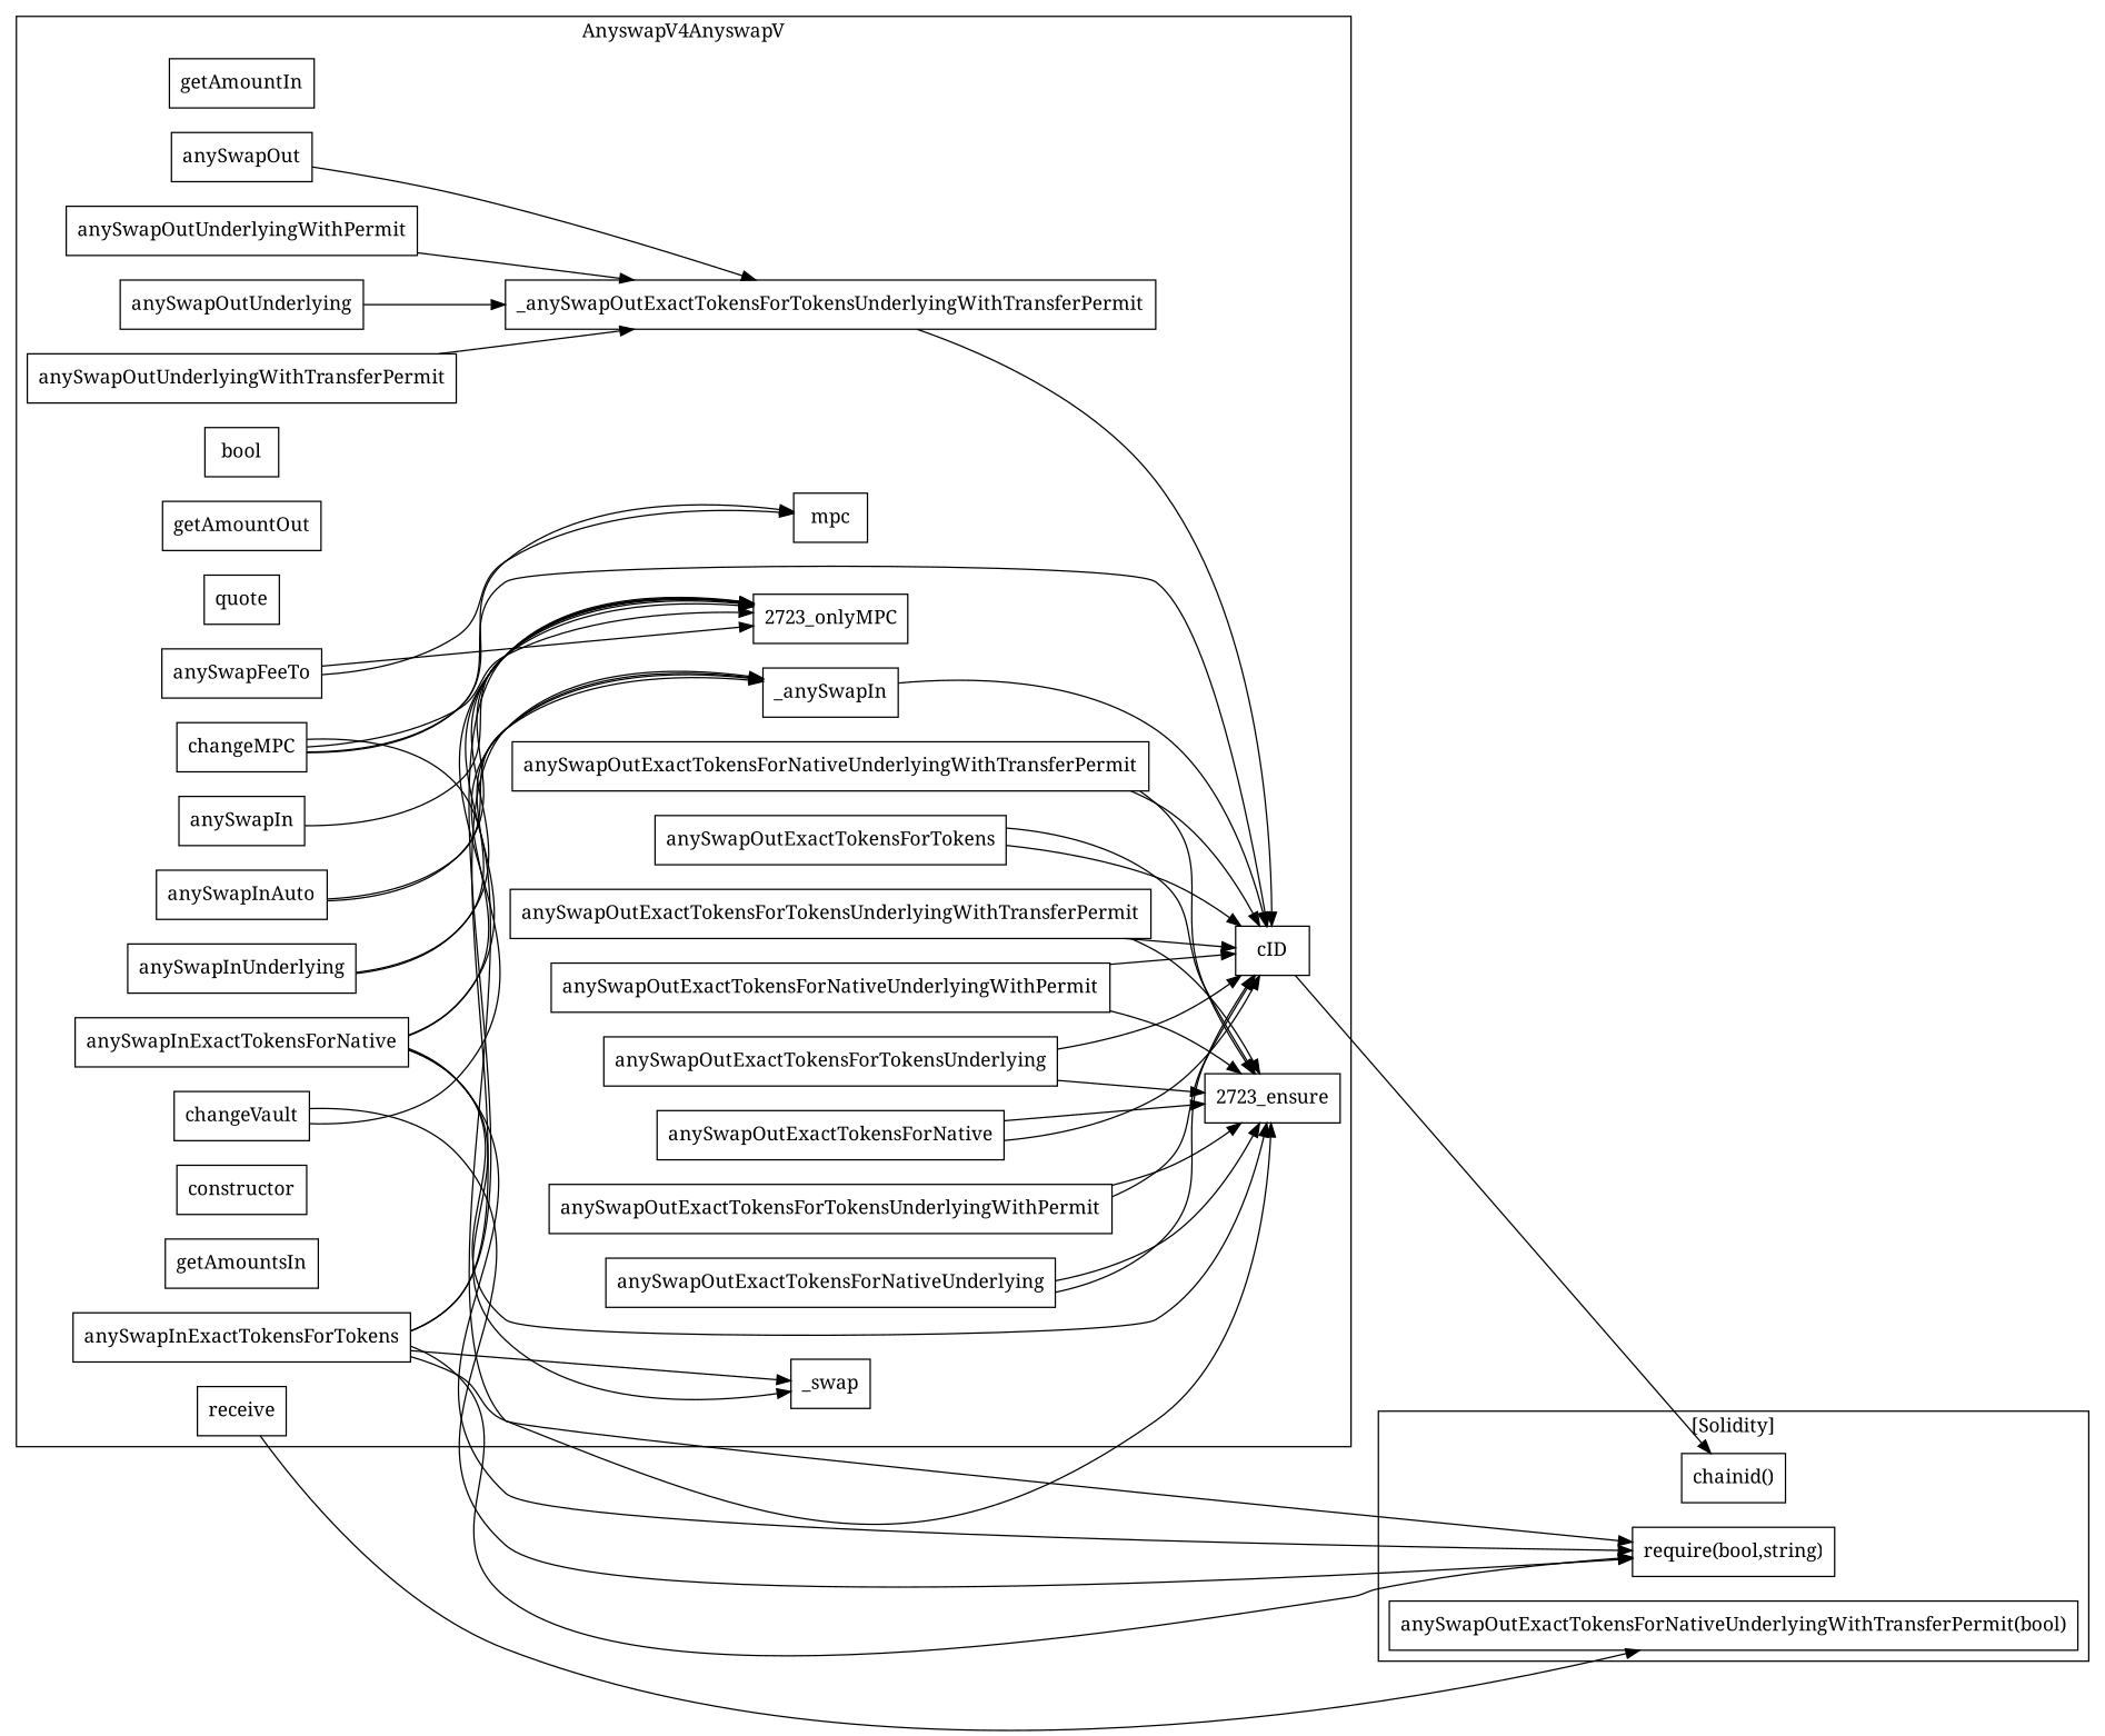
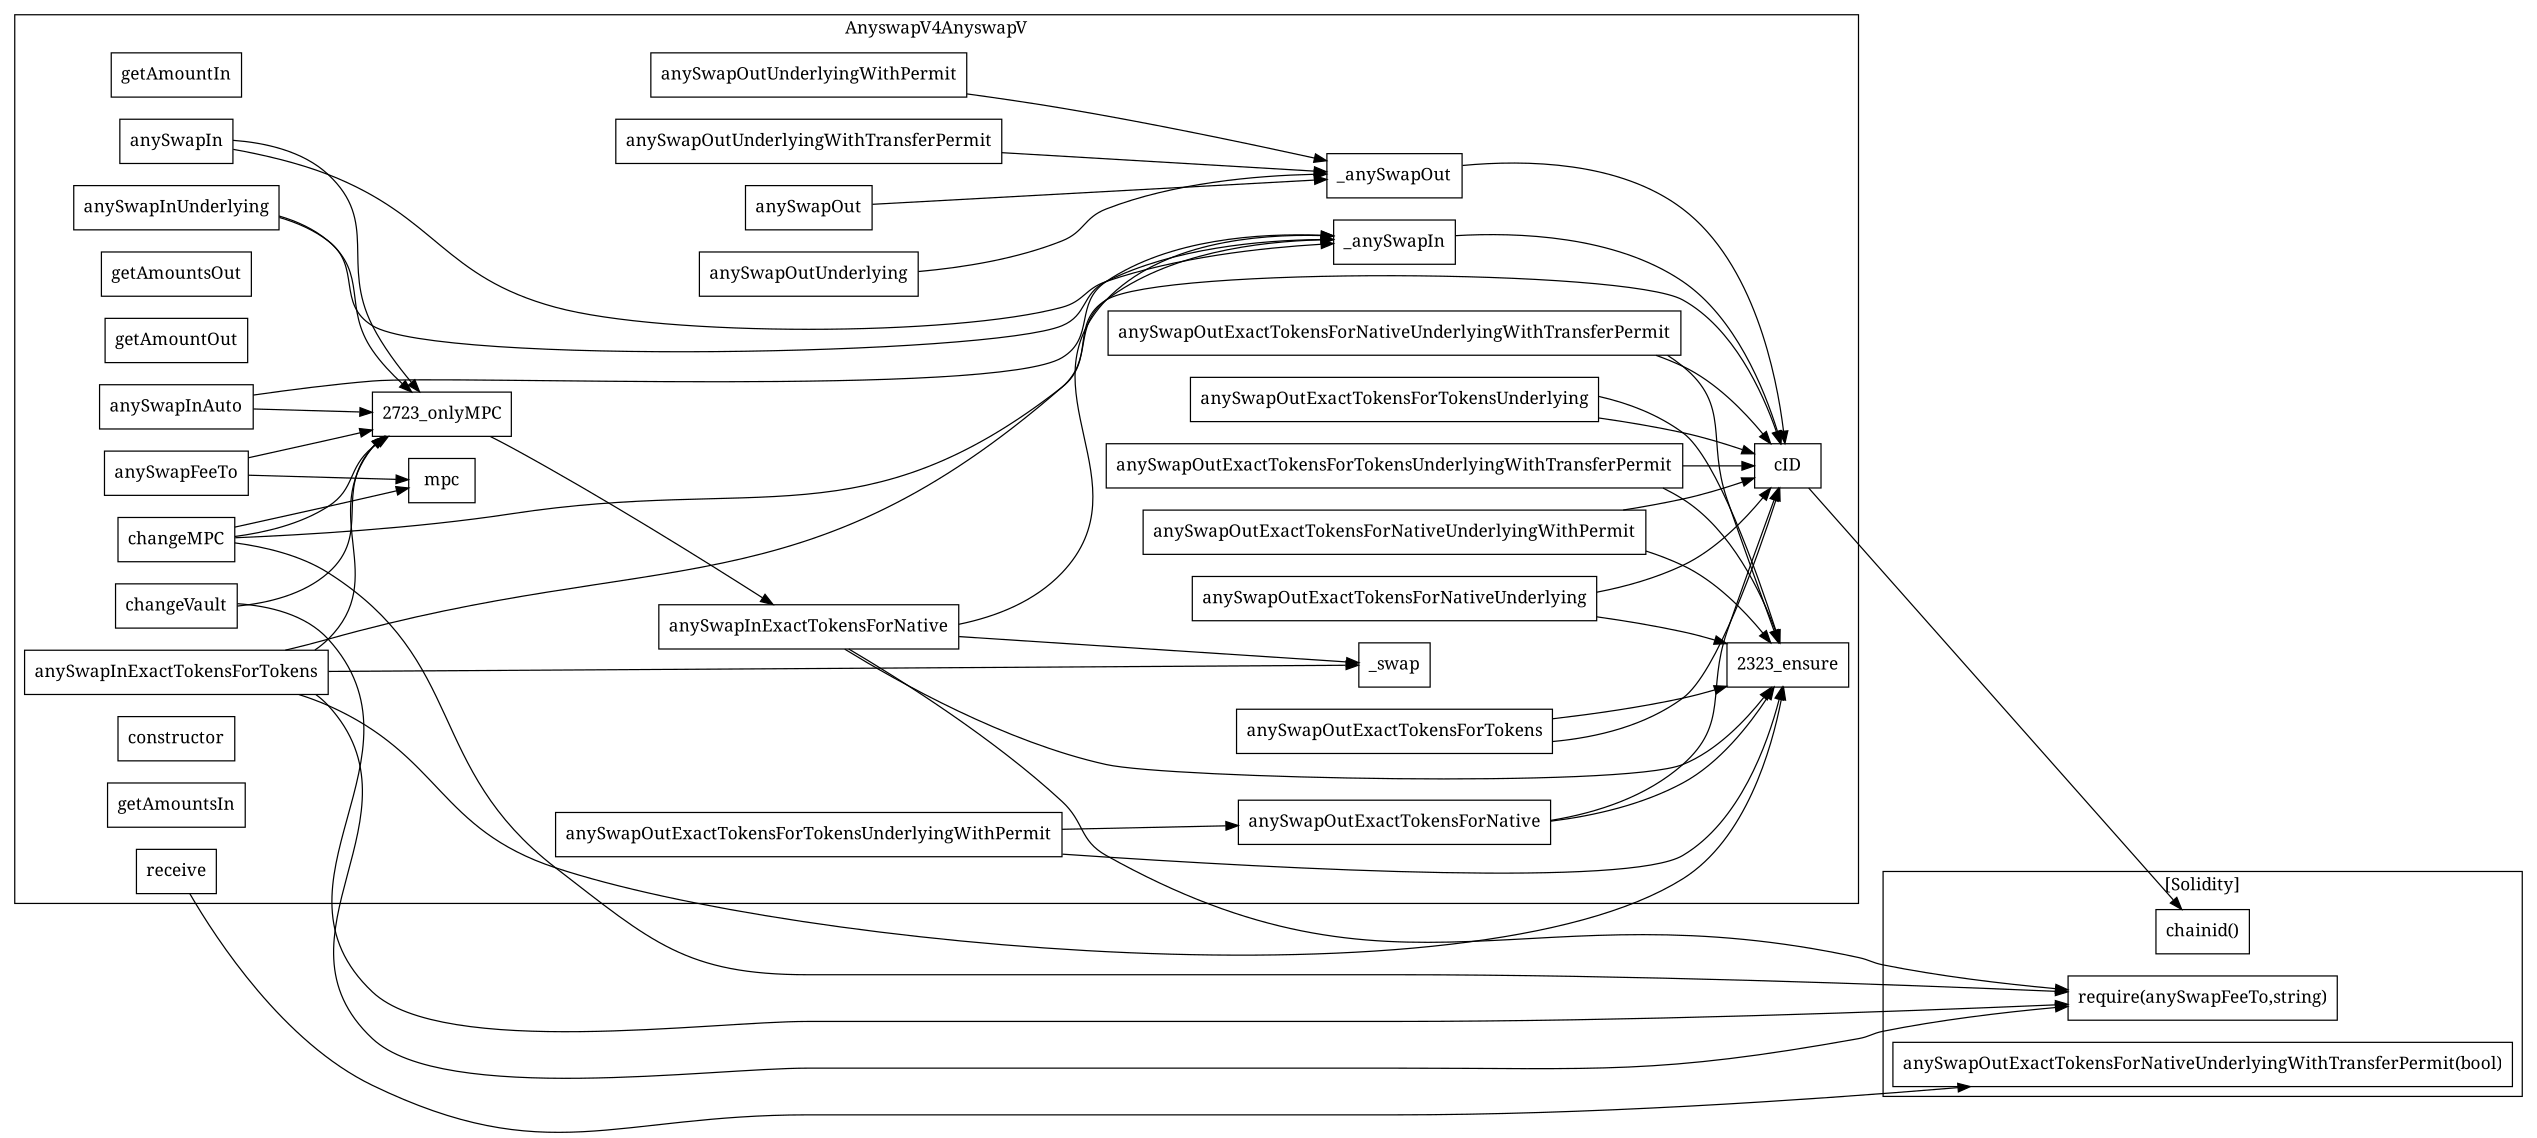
  strict digraph {
    fontname="Noto Serif"
    rankdir=LR
    node [fontname="Noto Serif" shape=box]
    edge [fontname="Noto Serif"]
    n1 [label=_swap]
    n2 [label=mpc]
    n3 [label=getAmountIn]
    n4 [label=anySwapFeeTo]
    "2723_onlyMPC"
    n6 [label=anySwapOutUnderlyingWithTransferPermit]
-   n7 [label=_anySwapOutExactTokensForTokensUnderlyingWithTransferPermit]
+   n7 [label=_anySwapOut]
    n8 [label=anySwapIn]
    n9 [label=_anySwapIn]
    n10 [label=anySwapOutExactTokensForTokensUnderlying]
    n11 [label=cID]
-   "2723_ensure"
+   "2723_ensure" [label="2323_ensure"]
    n13 [label=anySwapInExactTokensForNative]
-   n14 [label=bool]
+   n14 [label=getAmountsOut]
    n15 [label=getAmountOut]
-   n16 [label=quote]
    n17 [label=anySwapInUnderlying]
    n18 [label=anySwapOutExactTokensForTokens]
    n19 [label=anySwapOut]
    n20 [label=anySwapOutExactTokensForTokensUnderlyingWithTransferPermit]
    n21 [label=changeMPC]
    n22 [label=receive]
    n23 [label=anySwapOutExactTokensForNative]
    n24 [label=anySwapOutExactTokensForTokensUnderlyingWithPermit]
    n25 [label=anySwapInAuto]
    n26 [label=changeVault]
    n27 [label=anySwapOutExactTokensForNativeUnderlying]
    n28 [label=anySwapOutUnderlying]
    n29 [label=constructor]
    n30 [label=anySwapOutExactTokensForNativeUnderlyingWithTransferPermit]
    n31 [label=anySwapOutExactTokensForNativeUnderlyingWithPermit]
    n32 [label=getAmountsIn]
    n33 [label=anySwapOutUnderlyingWithPermit]
    n34 [label=anySwapInExactTokensForTokens]
-   "require(bool,string)"
+   "require(bool,string)" [label="require(anySwapFeeTo,string)"]
    "chainid()"
    n37 [label="anySwapOutExactTokensForNativeUnderlyingWithTransferPermit(bool)"]
    subgraph cluster_1 {
      label=AnyswapV4AnyswapV
      n1
      n2
      n3
      n4
      "2723_onlyMPC"
      n6
      n7
      n8
      n9
      n10
      n11
      "2723_ensure"
      n13
      n14
      n15
-     n16
      n17
      n18
      n19
      n20
      n21
      n22
      n23
      n24
      n25
      n26
      n27
      n28
      n29
      n30
      n31
      n32
      n33
      n34
    }
    subgraph cluster_2 {
      label="[Solidity]"
      "require(bool,string)"
      "chainid()"
      n37
    }
    n4 -> n2
    n4 -> "2723_onlyMPC"
    n6 -> n7
    n7 -> n11
    n8 -> "2723_onlyMPC"
+   n8 -> n9
    n9 -> n11
    n10 -> n11
    n10 -> "2723_ensure"
    n11 -> "chainid()"
    n13 -> n1
-   n13 -> "2723_onlyMPC"
+   "2723_onlyMPC" -> n13
    n13 -> n9
    n13 -> "2723_ensure"
    n13 -> "require(bool,string)"
    n17 -> "2723_onlyMPC"
    n17 -> n9
    n18 -> n11
    n18 -> "2723_ensure"
    n19 -> n7
    n20 -> n11
    n20 -> "2723_ensure"
    n21 -> n2
    n21 -> "2723_onlyMPC"
    n21 -> n11
    n21 -> "require(bool,string)"
    n22 -> n37
    n23 -> n11
    n23 -> "2723_ensure"
-   n24 -> n11
+   n24 -> n23
    n24 -> "2723_ensure"
    n25 -> "2723_onlyMPC"
    n25 -> n9
    n26 -> "2723_onlyMPC"
    n26 -> "require(bool,string)"
    n27 -> n11
    n27 -> "2723_ensure"
    n28 -> n7
    n30 -> n11
    n30 -> "2723_ensure"
    n31 -> n11
    n31 -> "2723_ensure"
    n33 -> n7
    n34 -> n1
    n34 -> "2723_onlyMPC"
    n34 -> n9
    n34 -> "2723_ensure"
    n34 -> "require(bool,string)"
  }
